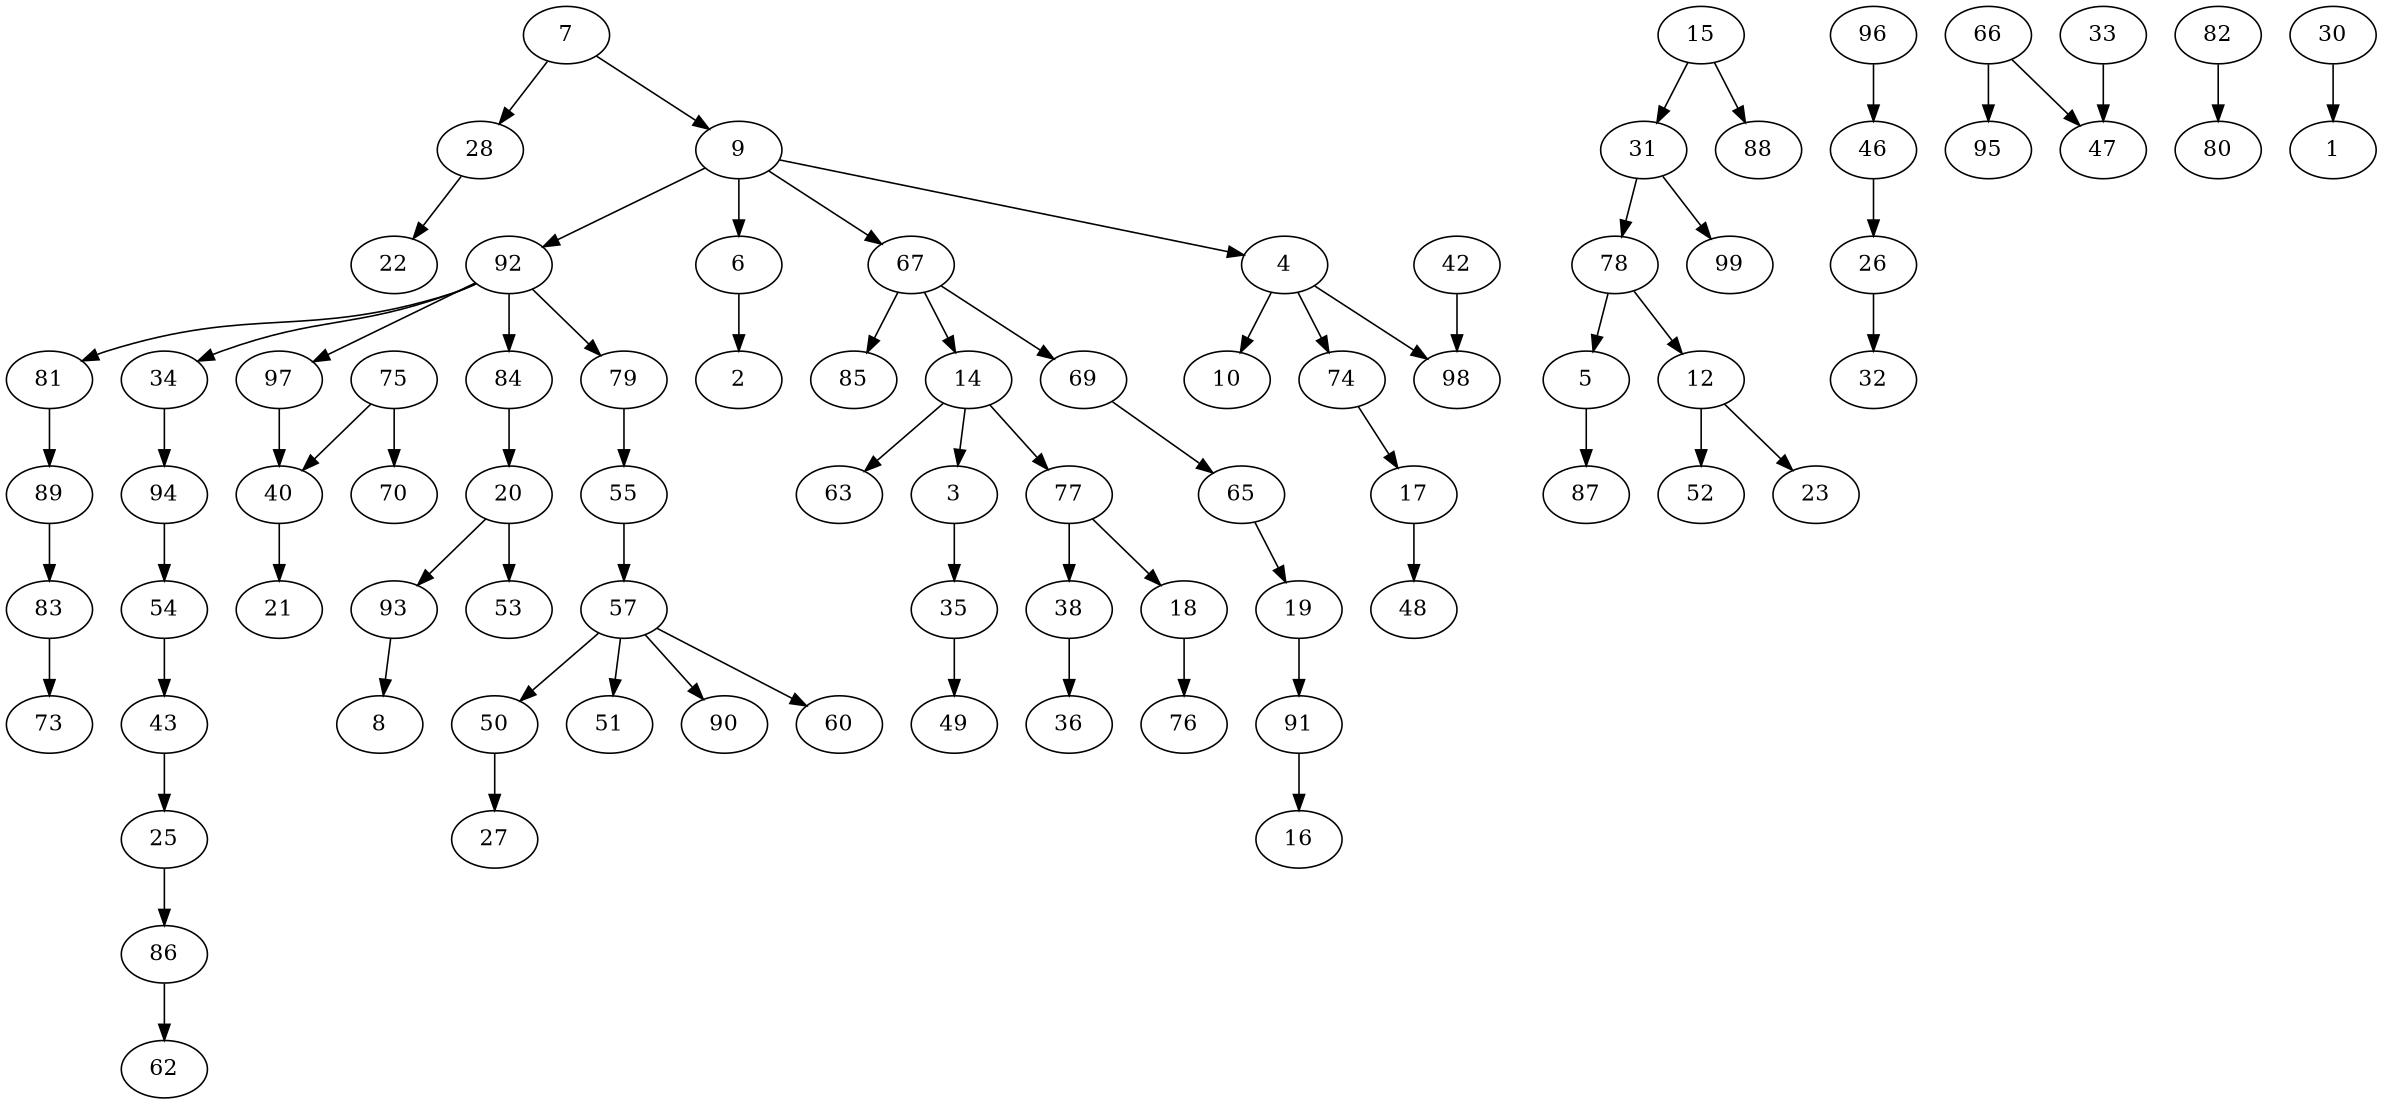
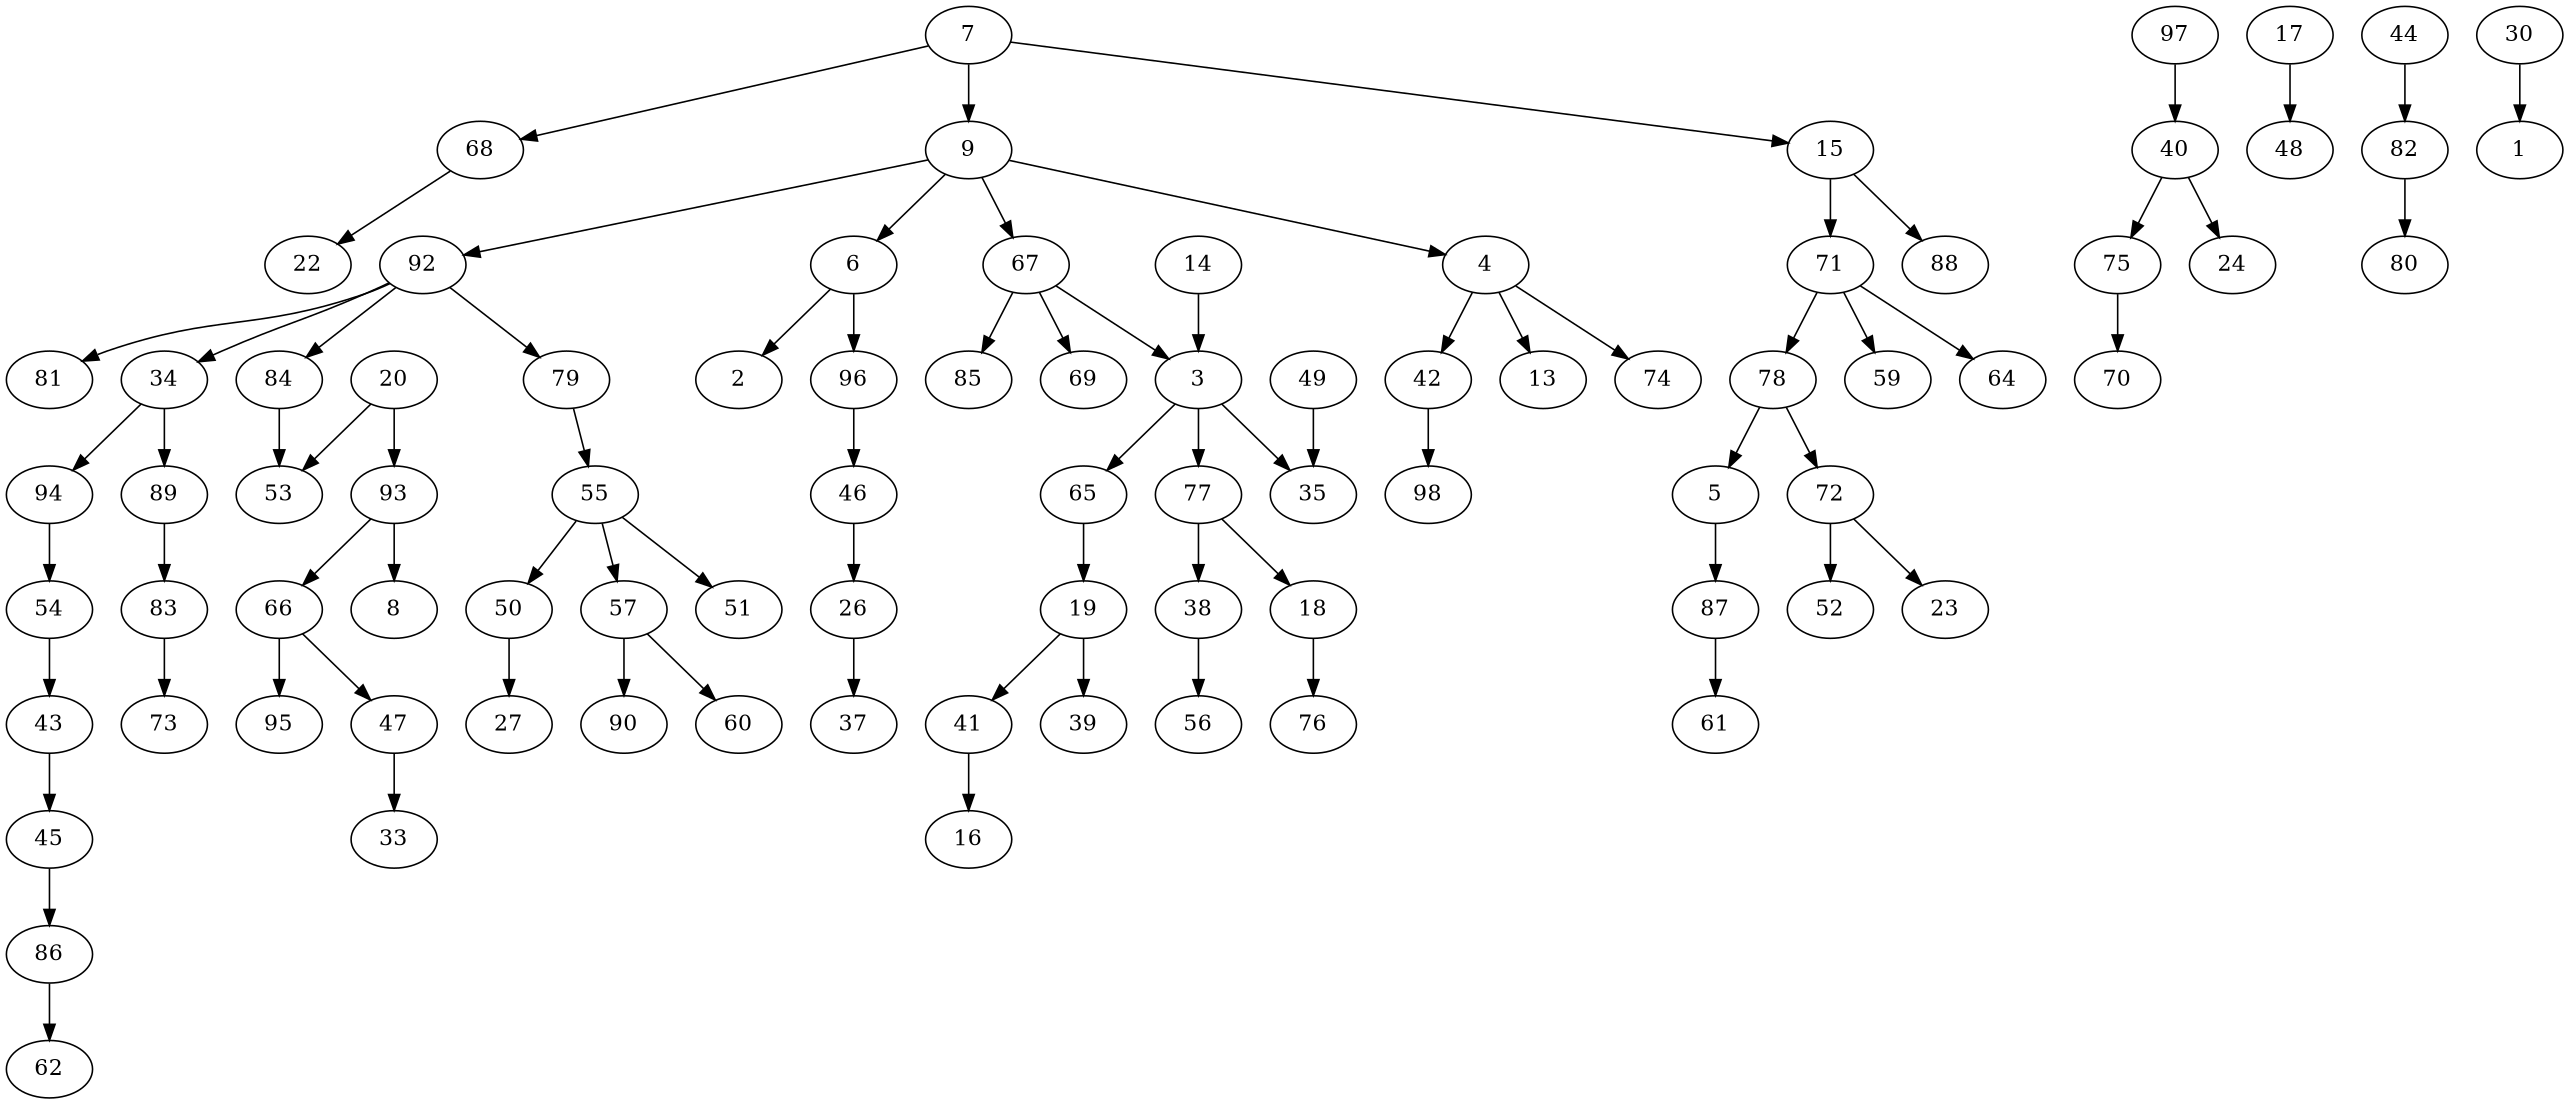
  digraph {
    7
-   28
+   28 [label=68]
    9
    15
    22
    92
    6
    67
    4
-   71 [label=31]
+   71
    88
    81
    34
    97
    84
    79
    2
    96
    85
    14
    69
    42
-   13 [label=10]
+   13
    74
    78
-   99
+   99 [label=59]
+   64
    94
    54
    89
    40
    20
    55
    46
-   63
    3
    65
    98
    17
    5
-   12
+   12 [label=72]
    43
    83
    75
-   21
+   21 [label=24]
    93
    53
    50
    57
    51
    26
    77
    35
    19
    48
    87
    52
    23
-   45 [label=25]
+   45
    73
    70
    66
    8
    27
    90
    60
-   32
+   32 [label=37]
    38
    18
    49
-   91
+   91 [label=41]
+   39
    16
+   61
    86
    95
    n77 [label=47]
+   44
    82
    30
    1
-   56 [label=36]
+   56
    n83 [label=76]
    62
    33
    80
    7 -> 28
    7 -> 9
+   7 -> 15
    28 -> 22
    9 -> 92
    9 -> 6
    9 -> 67
    9 -> 4
    15 -> 71
    15 -> 88
    92 -> 81
    92 -> 34
-   92 -> 97
    92 -> 84
    92 -> 79
    6 -> 2
+   6 -> 96
    67 -> 85
-   67 -> 14
+   67 -> 3
    67 -> 69
-   4 -> 98
+   4 -> 42
    4 -> 13
    4 -> 74
    71 -> 78
    71 -> 99
+   71 -> 64
    34 -> 94
-   81 -> 89
+   34 -> 89
    97 -> 40
-   84 -> 20
+   84 -> 53
    79 -> 55
    96 -> 46
-   14 -> 63
    14 -> 3
-   69 -> 65
+   3 -> 65
    42 -> 98
-   74 -> 17
    78 -> 5
    78 -> 12
    94 -> 54
    54 -> 43
    89 -> 83
-   75 -> 40
+   40 -> 75
    40 -> 21
    20 -> 93
    20 -> 53
-   57 -> 50
+   55 -> 50
    55 -> 57
-   57 -> 51
+   55 -> 51
    46 -> 26
-   14 -> 77
+   3 -> 77
    3 -> 35
    65 -> 19
    17 -> 48
    5 -> 87
    12 -> 52
    12 -> 23
    43 -> 45
    83 -> 73
    75 -> 70
+   93 -> 66
    93 -> 8
    50 -> 27
    57 -> 90
    57 -> 60
    26 -> 32
    77 -> 38
    77 -> 18
-   35 -> 49
+   49 -> 35
    19 -> 91
+   19 -> 39
+   87 -> 61
    45 -> 86
    66 -> 95
    66 -> n77
    38 -> 56
    18 -> n83
    91 -> 16
    86 -> 62
-   33 -> n77
+   n77 -> 33
+   44 -> 82
    82 -> 80
    30 -> 1
  }
